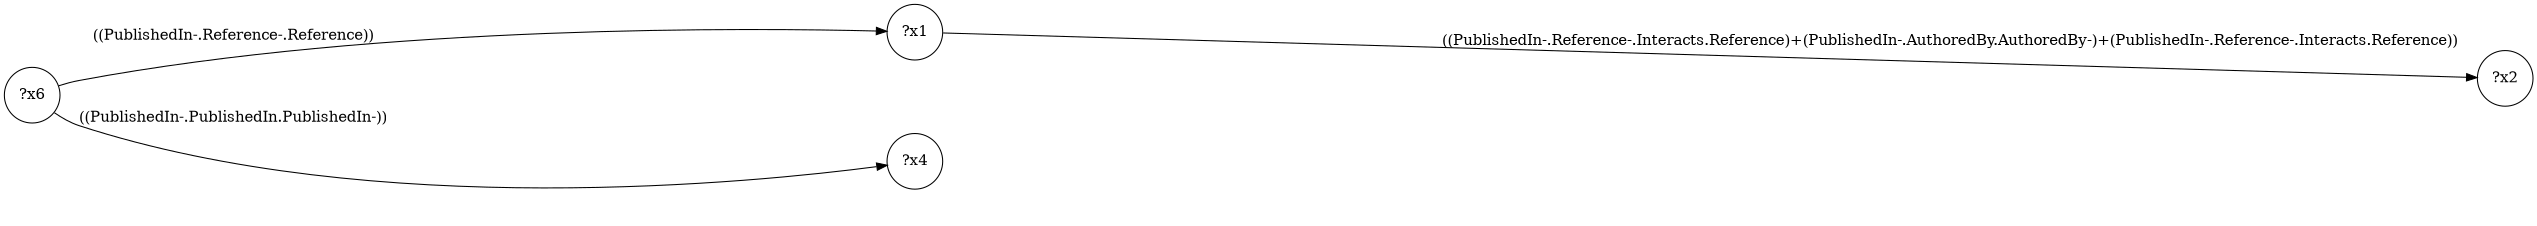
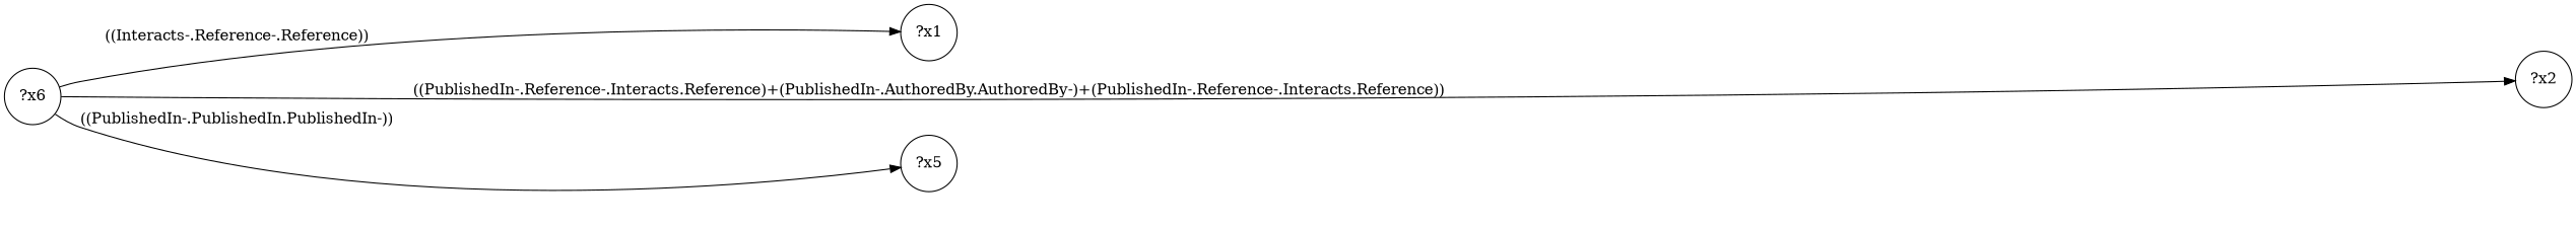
  digraph {
    rankdir=LR
    node [shape=circle]
    n1 [label="?x6"]
    n2 [label="?x1"]
    n3 [label="?x2"]
-   n4 [label="?x4"]
-   n1 -> n2 [label="((PublishedIn-.Reference-.Reference))"]
-   n2 -> n3 [label="((PublishedIn-.Reference-.Interacts.Reference)+(PublishedIn-.AuthoredBy.AuthoredBy-)+(PublishedIn-.Reference-.Interacts.Reference))"]
+   n4 [label="?x5"]
+   n1 -> n2 [label="((Interacts-.Reference-.Reference))"]
+   n1 -> n3 [label="((PublishedIn-.Reference-.Interacts.Reference)+(PublishedIn-.AuthoredBy.AuthoredBy-)+(PublishedIn-.Reference-.Interacts.Reference))"]
    n1 -> n4 [label="((PublishedIn-.PublishedIn.PublishedIn-))"]
  }
